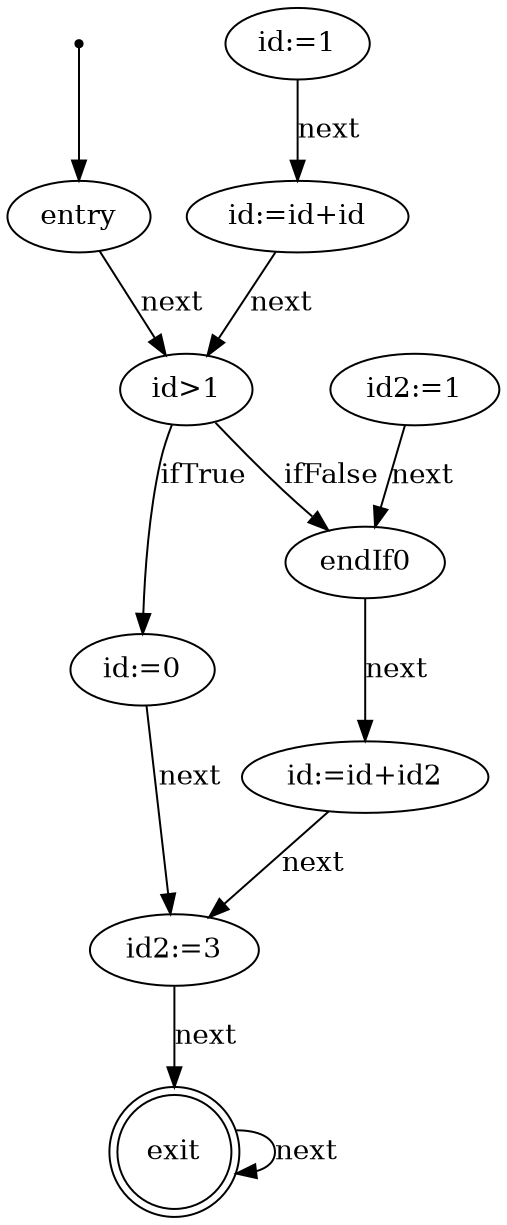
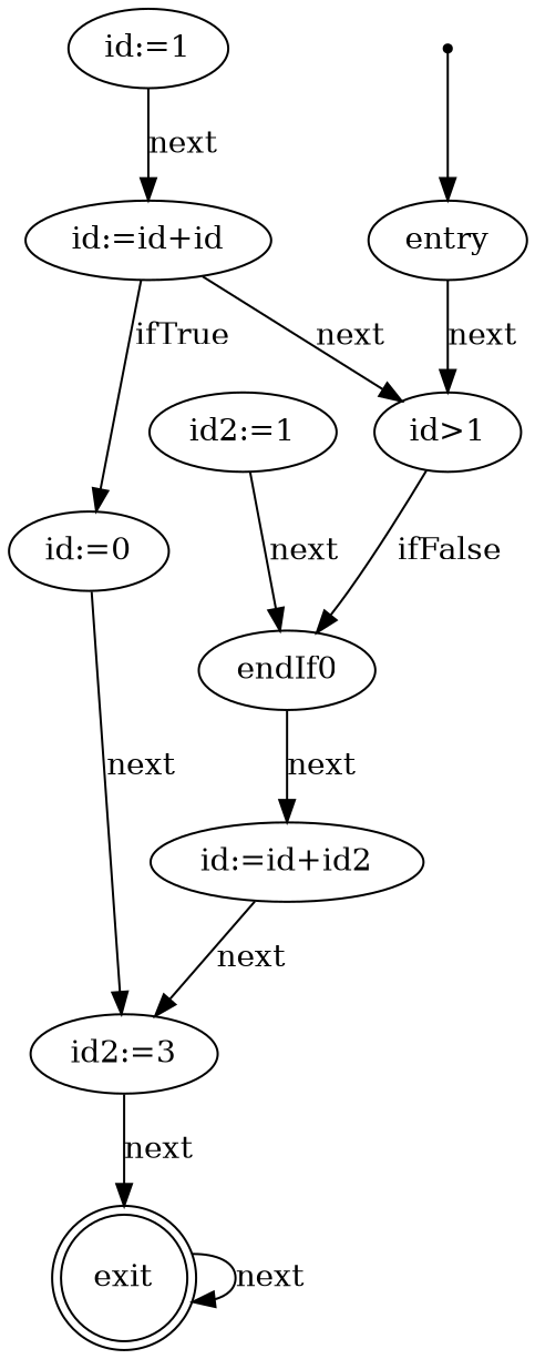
  digraph {
    inic [shape=point]
    n2 [label=entry]
    n3 [label="id>1"]
    n4 [label="id:=1"]
    n5 [label="id:=id+id"]
    n6 [label="id:=0"]
    n7 [label=endIf0]
    n8 [label="id2:=3"]
    n9 [label="id2:=1"]
    n10 [label="id:=id+id2"]
    n11 [label=exit shape=doublecircle]
    inic -> n2
    n2 -> n3 [label=next]
-   n3 -> n6 [label=ifTrue]
+   n5 -> n6 [label=ifTrue]
    n3 -> n7 [label=ifFalse]
    n4 -> n5 [label=next]
    n5 -> n3 [label=next]
    n6 -> n8 [label=next]
    n7 -> n10 [label=next]
    n8 -> n11 [label=next]
    n9 -> n7 [label=next]
    n10 -> n8 [label=next]
    n11 -> n11 [label=next]
  }
